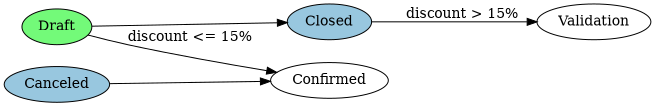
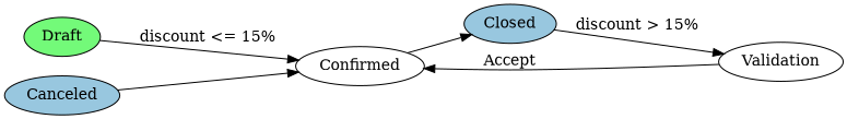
  digraph {
    rankdir=LR
    node [style=filled]
    Draft [fillcolor="#73fa79"]
    Confirmed [style=""]
    Closed [fillcolor="#98c7df"]
    Validation [style=""]
    Canceled [fillcolor="#98c7df"]
    Draft -> Confirmed [label="discount <= 15%"]
-   Draft -> Closed
+   Confirmed -> Closed
    Closed -> Validation [label="discount > 15%"]
+   Validation -> Confirmed [label=Accept]
    Canceled -> Confirmed
  }
